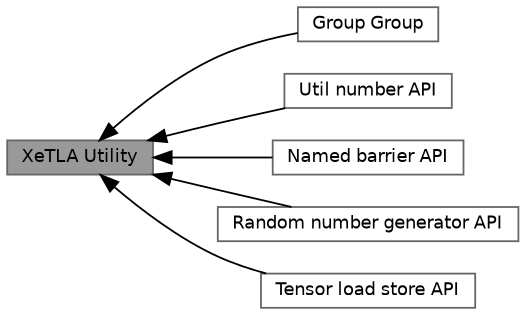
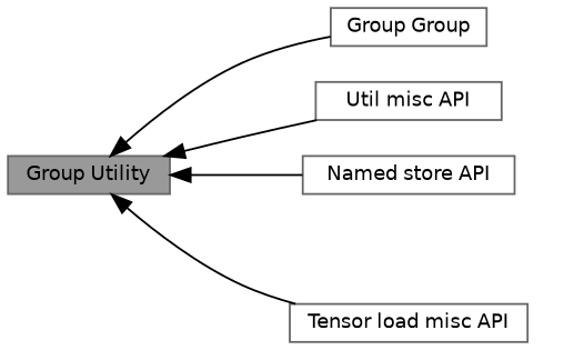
  digraph {
    rankdir=LR
    node [color=grey40 fillcolor=white fontname=Helvetica fontsize=10 shape=box style=filled]
    edge [dir=back fontname=Helvetica fontsize=10 labelfontname=Helvetica labelfontsize=10 shape=plaintext style=solid]
-   n1 [color=gray40 fillcolor=grey60 fontcolor=black height=0.2 label="XeTLA Utility" width=0.4]
+   n1 [color=gray40 fillcolor=grey60 fontcolor=black height=0.2 label="Group Utility" width=0.4]
    n2 [height=0.2 label="Group Group" width=0.4]
-   n3 [height=0.2 label="Util number API" width=0.4]
-   n4 [height=0.2 label="Named barrier API" width=0.4]
-   n5 [height=0.2 label="Random number generator API" width=0.4]
-   n6 [height=0.2 label="Tensor load store API" width=0.4]
+   n3 [height=0.2 label="Util misc API" width=0.4]
+   n4 [height=0.2 label="Named store API" width=0.4]
+   n6 [height=0.2 label="Tensor load misc API" width=0.4]
    n1 -> n2
    n1 -> n3
    n1 -> n4
-   n1 -> n5
    n1 -> n6
  }
